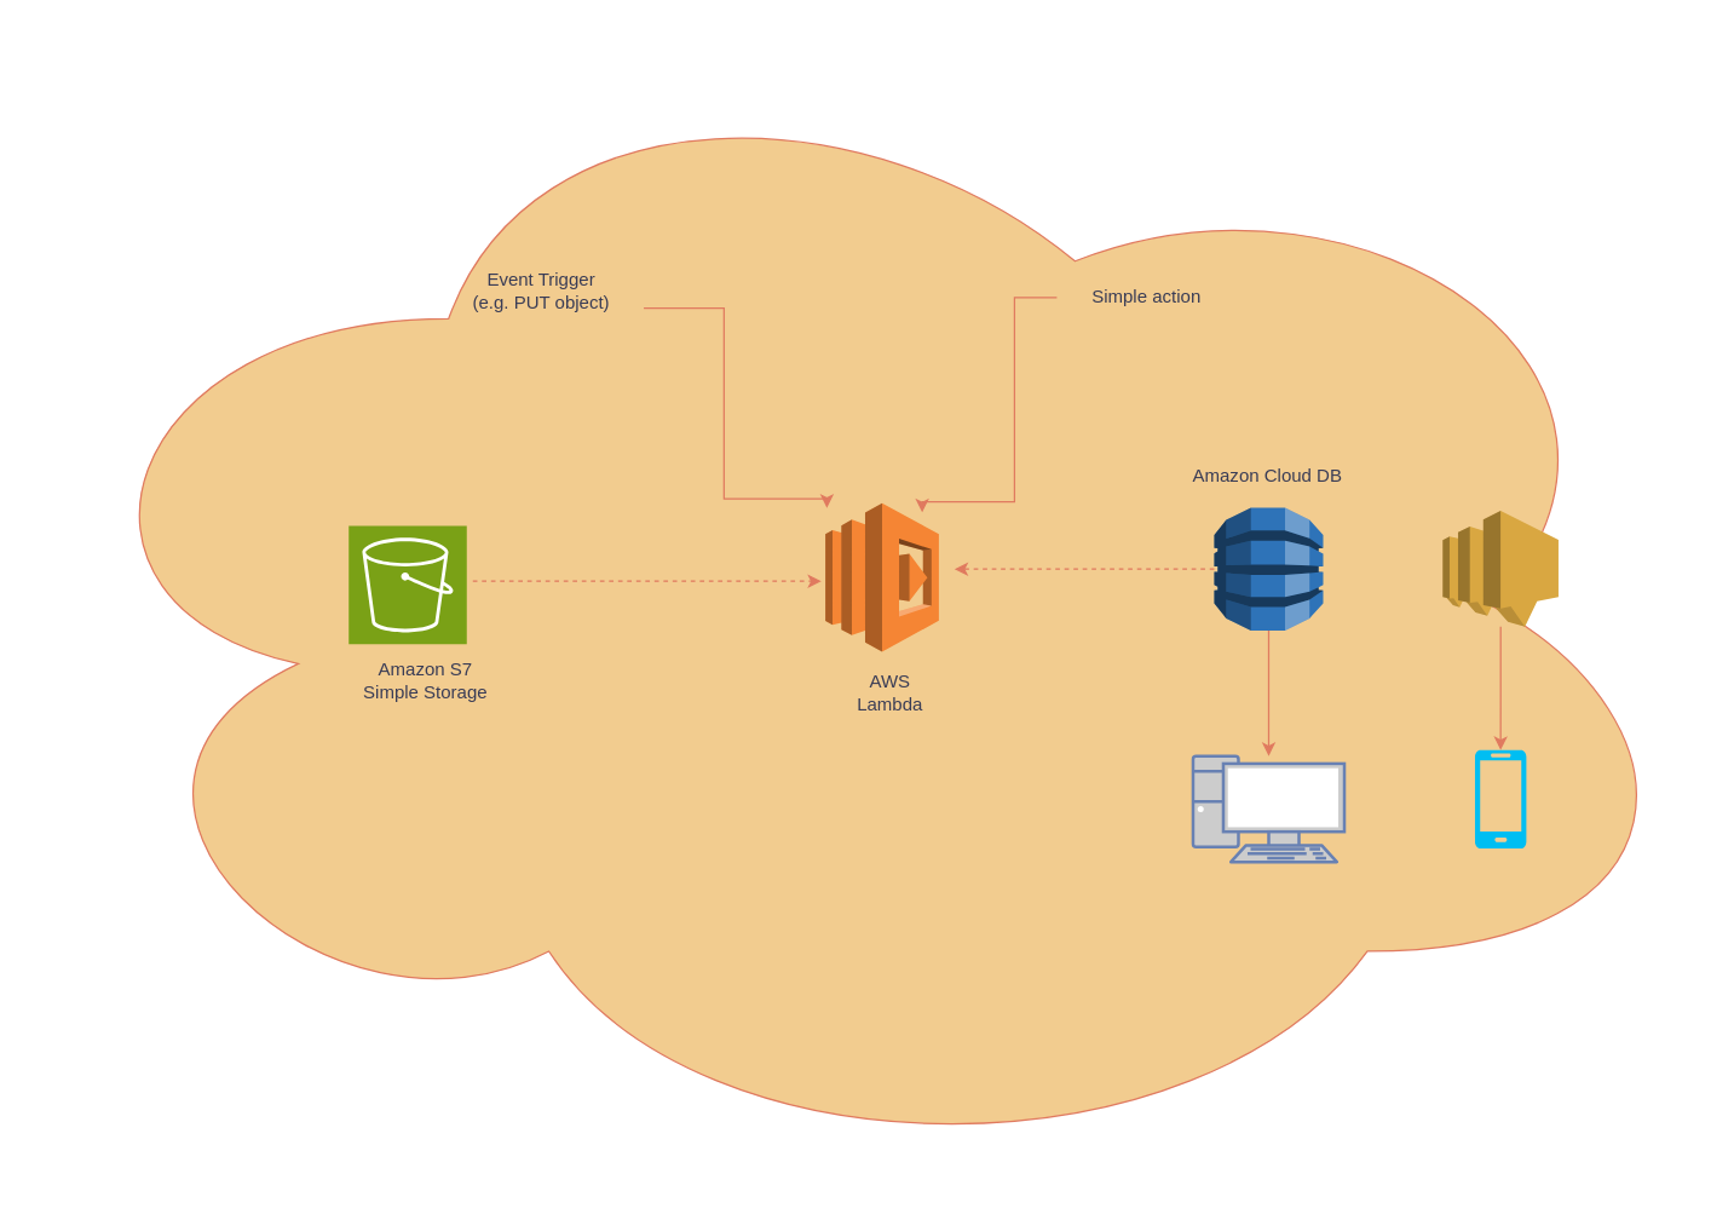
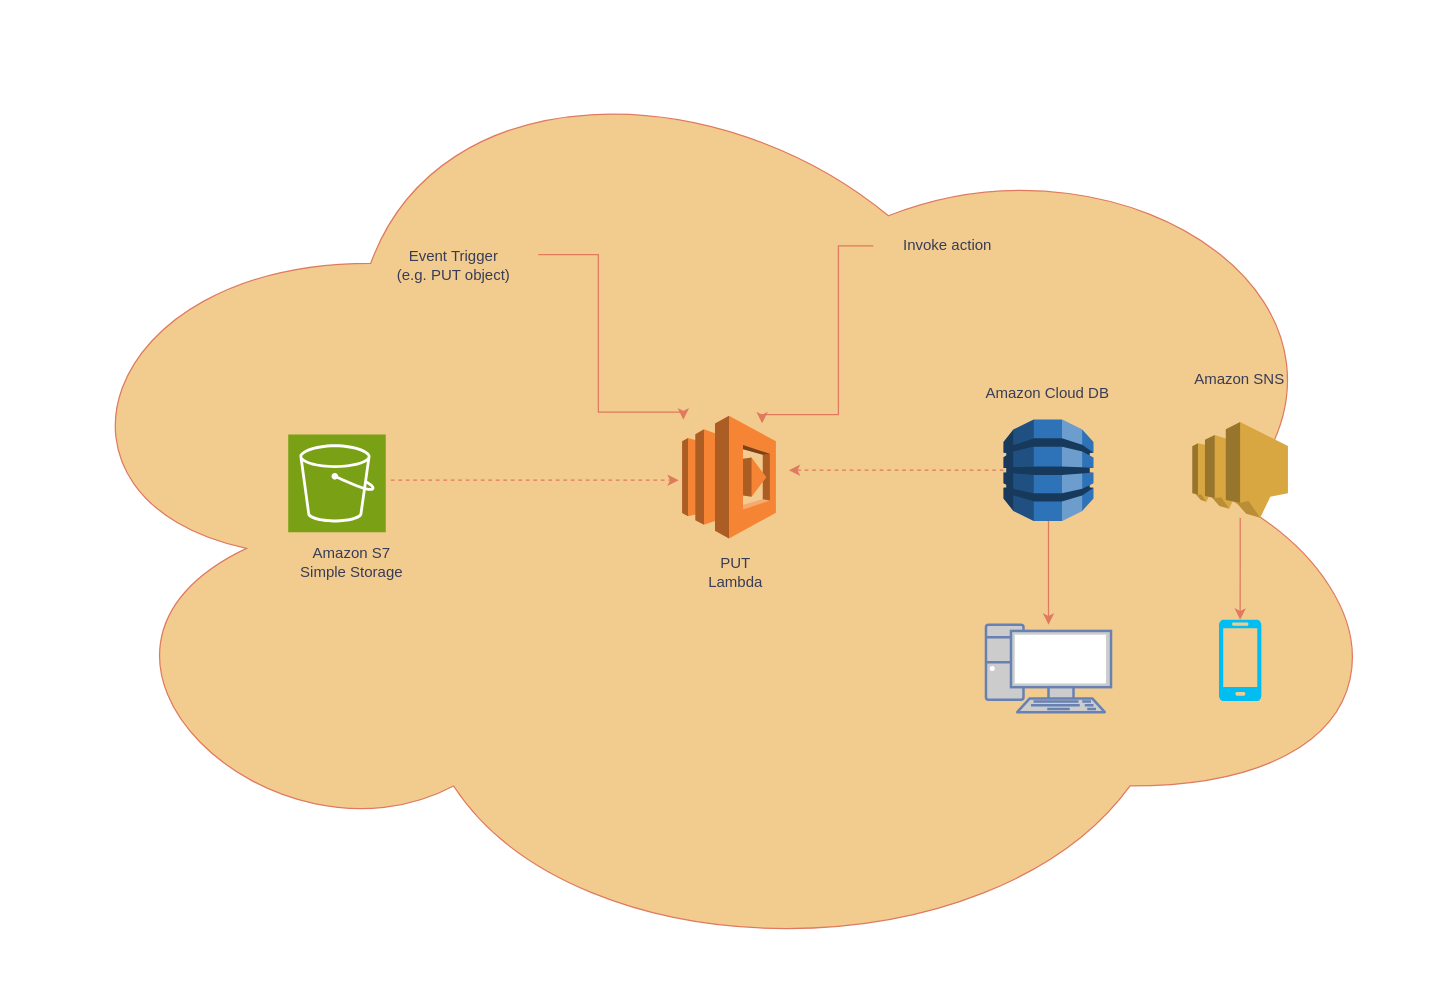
  <mxCell id="0" />
  <mxCell id="1" parent="0" />
  <mxCell id="2" value="" style="ellipse;shape=cloud;whiteSpace=wrap;html=1;strokeColor=#E07A5F;fontColor=#393C56;fillColor=#F2CC8F;" vertex="1" parent="1"><mxGeometry x="20" y="20" width="1104" height="760" as="geometry" /></mxCell>
  <mxCell id="3" value="" style="outlineConnect=0;dashed=0;verticalLabelPosition=bottom;verticalAlign=top;align=center;html=1;shape=mxgraph.aws3.lambda;fillColor=#F58534;gradientColor=none;strokeColor=#E07A5F;fontColor=#393C56;" vertex="1" parent="1"><mxGeometry x="545" y="332" width="75" height="98" as="geometry" /></mxCell>
  <mxCell id="4" style="edgeStyle=orthogonalEdgeStyle;rounded=0;orthogonalLoop=1;jettySize=auto;html=1;strokeColor=#E07A5F;fontColor=#393C56;fillColor=#F2CC8F;dashed=1;" edge="1" parent="1"><mxGeometry relative="1" as="geometry"><mxPoint x="542.333" y="383.5" as="targetPoint" /><mxPoint x="312" y="383.5" as="sourcePoint" /></mxGeometry></mxCell>
  <mxCell id="5" value="" style="sketch=0;points=[[0,0,0],[0.25,0,0],[0.5,0,0],[0.75,0,0],[1,0,0],[0,1,0],[0.25,1,0],[0.5,1,0],[0.75,1,0],[1,1,0],[0,0.25,0],[0,0.5,0],[0,0.75,0],[1,0.25,0],[1,0.5,0],[1,0.75,0]];outlineConnect=0;fontColor=#232F3E;fillColor=#7AA116;strokeColor=#ffffff;dashed=0;verticalLabelPosition=bottom;verticalAlign=top;align=center;html=1;fontSize=12;fontStyle=0;aspect=fixed;shape=mxgraph.aws4.resourceIcon;resIcon=mxgraph.aws4.s3;" vertex="1" parent="1"><mxGeometry x="230" y="347" width="78" height="78" as="geometry" /></mxCell>
  <mxCell id="6" style="edgeStyle=orthogonalEdgeStyle;rounded=0;orthogonalLoop=1;jettySize=auto;html=1;strokeColor=#E07A5F;fontColor=#393C56;fillColor=#F2CC8F;dashed=1;" edge="1" parent="1" source="8"><mxGeometry relative="1" as="geometry"><mxPoint x="630.333" y="375.5" as="targetPoint" /></mxGeometry></mxCell>
  <mxCell id="7" style="edgeStyle=orthogonalEdgeStyle;rounded=0;orthogonalLoop=1;jettySize=auto;html=1;strokeColor=#E07A5F;fontColor=#393C56;fillColor=#F2CC8F;" edge="1" parent="1" source="8" target="9"><mxGeometry relative="1" as="geometry" /></mxCell>
  <mxCell id="8" value="" style="outlineConnect=0;dashed=0;verticalLabelPosition=bottom;verticalAlign=top;align=center;html=1;shape=mxgraph.aws3.dynamo_db;fillColor=#2E73B8;gradientColor=none;strokeColor=#E07A5F;fontColor=#393C56;" vertex="1" parent="1"><mxGeometry x="802" y="335" width="72" height="81" as="geometry" /></mxCell>
  <mxCell id="9" value="" style="fontColor=#0066CC;verticalAlign=top;verticalLabelPosition=bottom;labelPosition=center;align=center;html=1;outlineConnect=0;fillColor=#CCCCCC;strokeColor=#6881B3;gradientColor=none;gradientDirection=north;strokeWidth=2;shape=mxgraph.networks.pc;" vertex="1" parent="1"><mxGeometry x="788" y="499" width="100" height="70" as="geometry" /></mxCell>
  <mxCell id="10" value="Amazon Cloud DB" style="text;html=1;whiteSpace=wrap;strokeColor=none;fillColor=none;align=center;verticalAlign=middle;rounded=0;fontColor=#393C56;" vertex="1" parent="1"><mxGeometry x="787" y="299" width="101" height="30" as="geometry" /></mxCell>
- <mxCell id="11" value="AWS Lambda" style="text;html=1;whiteSpace=wrap;strokeColor=none;fillColor=none;align=center;verticalAlign=middle;rounded=0;fontColor=#393C56;" vertex="1" parent="1"><mxGeometry x="558" y="428" width="60" height="58" as="geometry" /></mxCell>
+ <mxCell id="11" value="PUT Lambda" style="text;html=1;whiteSpace=wrap;strokeColor=none;fillColor=none;align=center;verticalAlign=middle;rounded=0;fontColor=#393C56;" vertex="1" parent="1"><mxGeometry x="558" y="428" width="60" height="58" as="geometry" /></mxCell>
  <mxCell id="12" value="Amazon S7 Simple Storage" style="text;html=1;whiteSpace=wrap;strokeColor=none;fillColor=none;align=center;verticalAlign=middle;rounded=0;fontColor=#393C56;" vertex="1" parent="1"><mxGeometry x="233" y="407" width="96" height="83" as="geometry" /></mxCell>
  <mxCell id="13" style="edgeStyle=orthogonalEdgeStyle;rounded=0;orthogonalLoop=1;jettySize=auto;html=1;exitX=0.5;exitY=1;exitDx=0;exitDy=0;strokeColor=#E07A5F;fontColor=#393C56;fillColor=#F2CC8F;" edge="1" parent="1"><mxGeometry relative="1" as="geometry"><mxPoint x="588" y="251" as="sourcePoint" /><mxPoint x="588" y="251" as="targetPoint" /></mxGeometry></mxCell>
  <mxCell id="14" style="edgeStyle=orthogonalEdgeStyle;rounded=0;orthogonalLoop=1;jettySize=auto;html=1;strokeColor=#E07A5F;fontColor=#393C56;fillColor=#F2CC8F;" edge="1" parent="1" source="15"><mxGeometry relative="1" as="geometry"><mxPoint x="609" y="338" as="targetPoint" /><Array as="points"><mxPoint x="670" y="196" /><mxPoint x="670" y="331" /></Array></mxGeometry></mxCell>
- <mxCell id="15" value="Simple action" style="text;html=1;whiteSpace=wrap;strokeColor=none;fillColor=none;align=center;verticalAlign=middle;rounded=0;fontColor=#393C56;" vertex="1" parent="1"><mxGeometry x="698" y="175" width="119" height="42" as="geometry" /></mxCell>
+ <mxCell id="15" value="Invoke action" style="text;html=1;whiteSpace=wrap;strokeColor=none;fillColor=none;align=center;verticalAlign=middle;rounded=0;fontColor=#393C56;" vertex="1" parent="1"><mxGeometry x="698" y="175" width="119" height="42" as="geometry" /></mxCell>
  <mxCell id="16" style="edgeStyle=orthogonalEdgeStyle;rounded=0;orthogonalLoop=1;jettySize=auto;html=1;strokeColor=#E07A5F;fontColor=#393C56;fillColor=#F2CC8F;entryX=0.013;entryY=0.031;entryDx=0;entryDy=0;entryPerimeter=0;" edge="1" parent="1" source="17" target="3"><mxGeometry relative="1" as="geometry"><mxPoint x="551.667" y="328.667" as="targetPoint" /><Array as="points"><mxPoint x="478" y="203" /><mxPoint x="478" y="329" /><mxPoint x="546" y="329" /></Array></mxGeometry></mxCell>
- <mxCell id="17" value="Event Trigger&lt;div&gt;(e.g. PUT object)&lt;/div&gt;" style="text;html=1;whiteSpace=wrap;strokeColor=none;fillColor=none;align=center;verticalAlign=middle;rounded=0;fontColor=#393C56;" vertex="1" parent="1"><mxGeometry x="290" y="149" width="135" height="86" as="geometry" /></mxCell>
+ <mxCell id="17" value="Event Trigger&lt;div&gt;(e.g. PUT object)&lt;/div&gt;" style="text;html=1;whiteSpace=wrap;strokeColor=none;fillColor=none;align=center;verticalAlign=middle;rounded=0;fontColor=#393C56;" vertex="1" parent="1"><mxGeometry x="295" y="169" width="135" height="86" as="geometry" /></mxCell>
  <mxCell id="18" value="" style="outlineConnect=0;dashed=0;verticalLabelPosition=bottom;verticalAlign=top;align=center;html=1;shape=mxgraph.aws3.sns;fillColor=#D9A741;gradientColor=none;strokeColor=#E07A5F;fontColor=#393C56;" vertex="1" parent="1"><mxGeometry x="953" y="337" width="76.5" height="76.5" as="geometry" /></mxCell>
  <mxCell id="19" value="" style="verticalLabelPosition=bottom;html=1;verticalAlign=top;align=center;strokeColor=none;fillColor=#00BEF2;shape=mxgraph.azure.mobile;pointerEvents=1;fontColor=#393C56;" vertex="1" parent="1"><mxGeometry x="974.25" y="495" width="34" height="65" as="geometry" /></mxCell>
  <mxCell id="20" style="edgeStyle=orthogonalEdgeStyle;rounded=0;orthogonalLoop=1;jettySize=auto;html=1;entryX=0.5;entryY=0;entryDx=0;entryDy=0;entryPerimeter=0;strokeColor=#E07A5F;fontColor=#393C56;fillColor=#F2CC8F;" edge="1" parent="1" source="18" target="19"><mxGeometry relative="1" as="geometry" /></mxCell>
+ <mxCell id="21" value="Amazon SNS" style="text;html=1;whiteSpace=wrap;strokeColor=none;fillColor=none;align=center;verticalAlign=middle;rounded=0;fontColor=#393C56;" vertex="1" parent="1"><mxGeometry x="934.25" y="288" width="114" height="30" as="geometry" /></mxCell>
